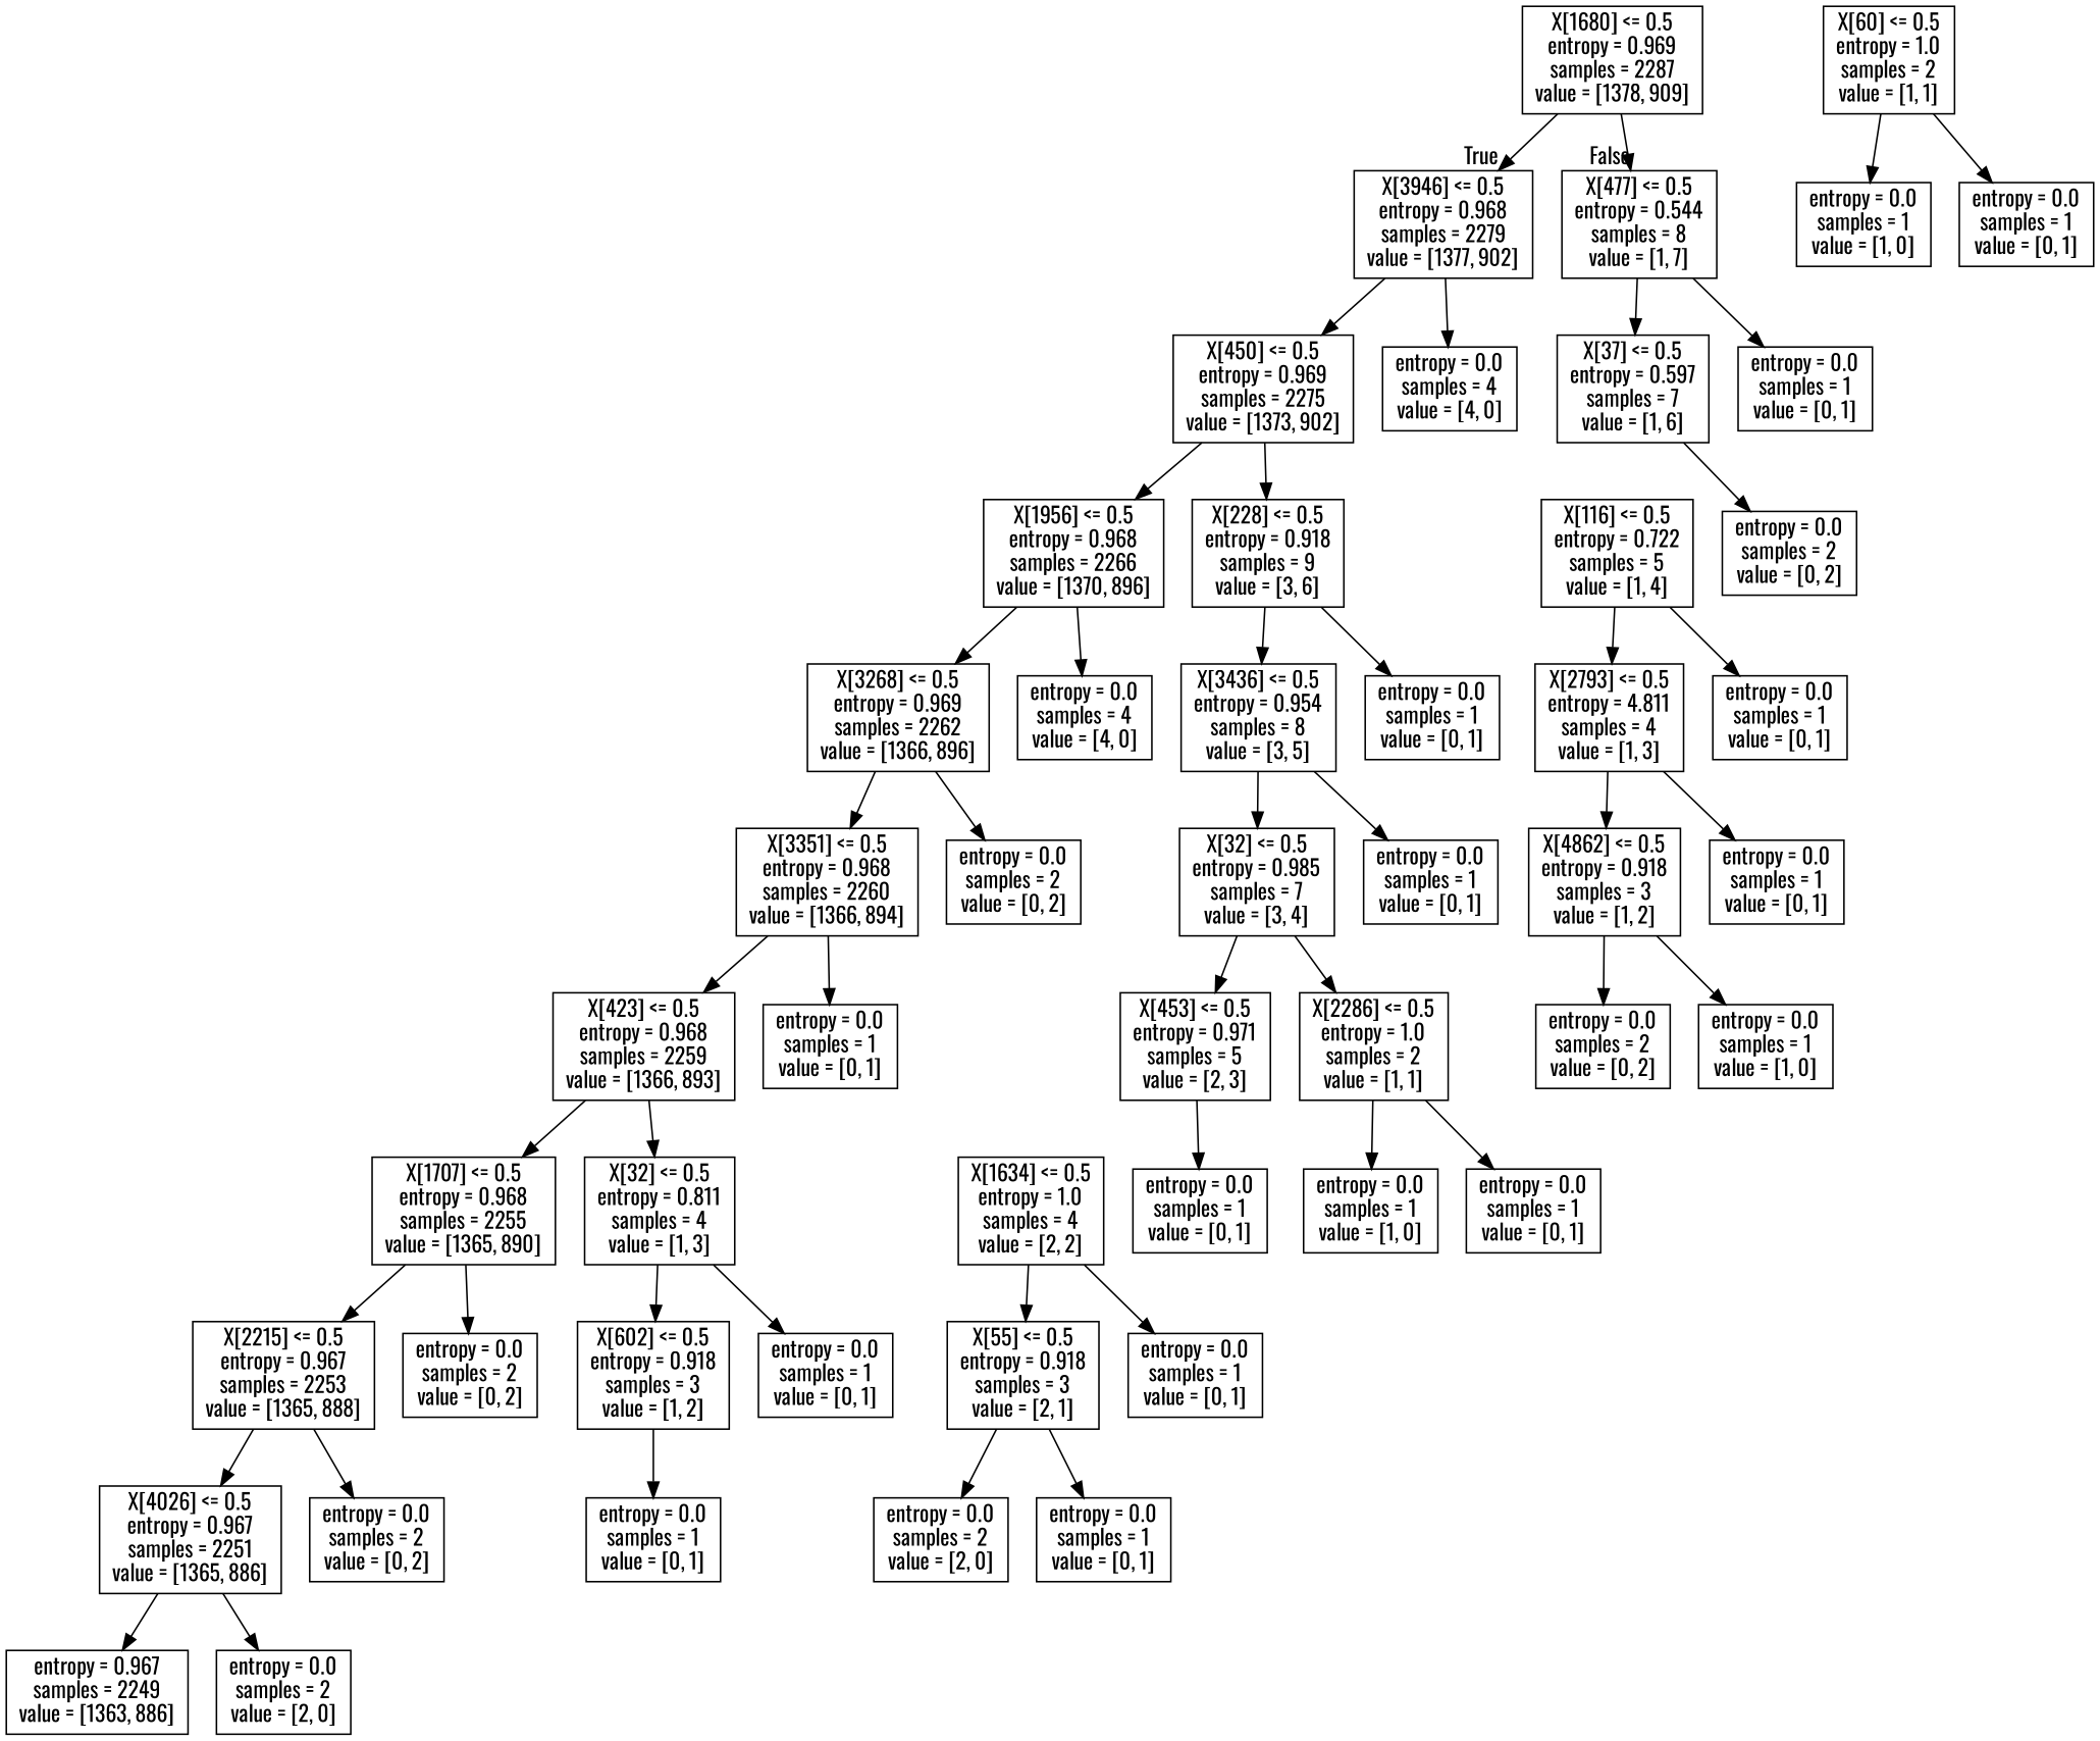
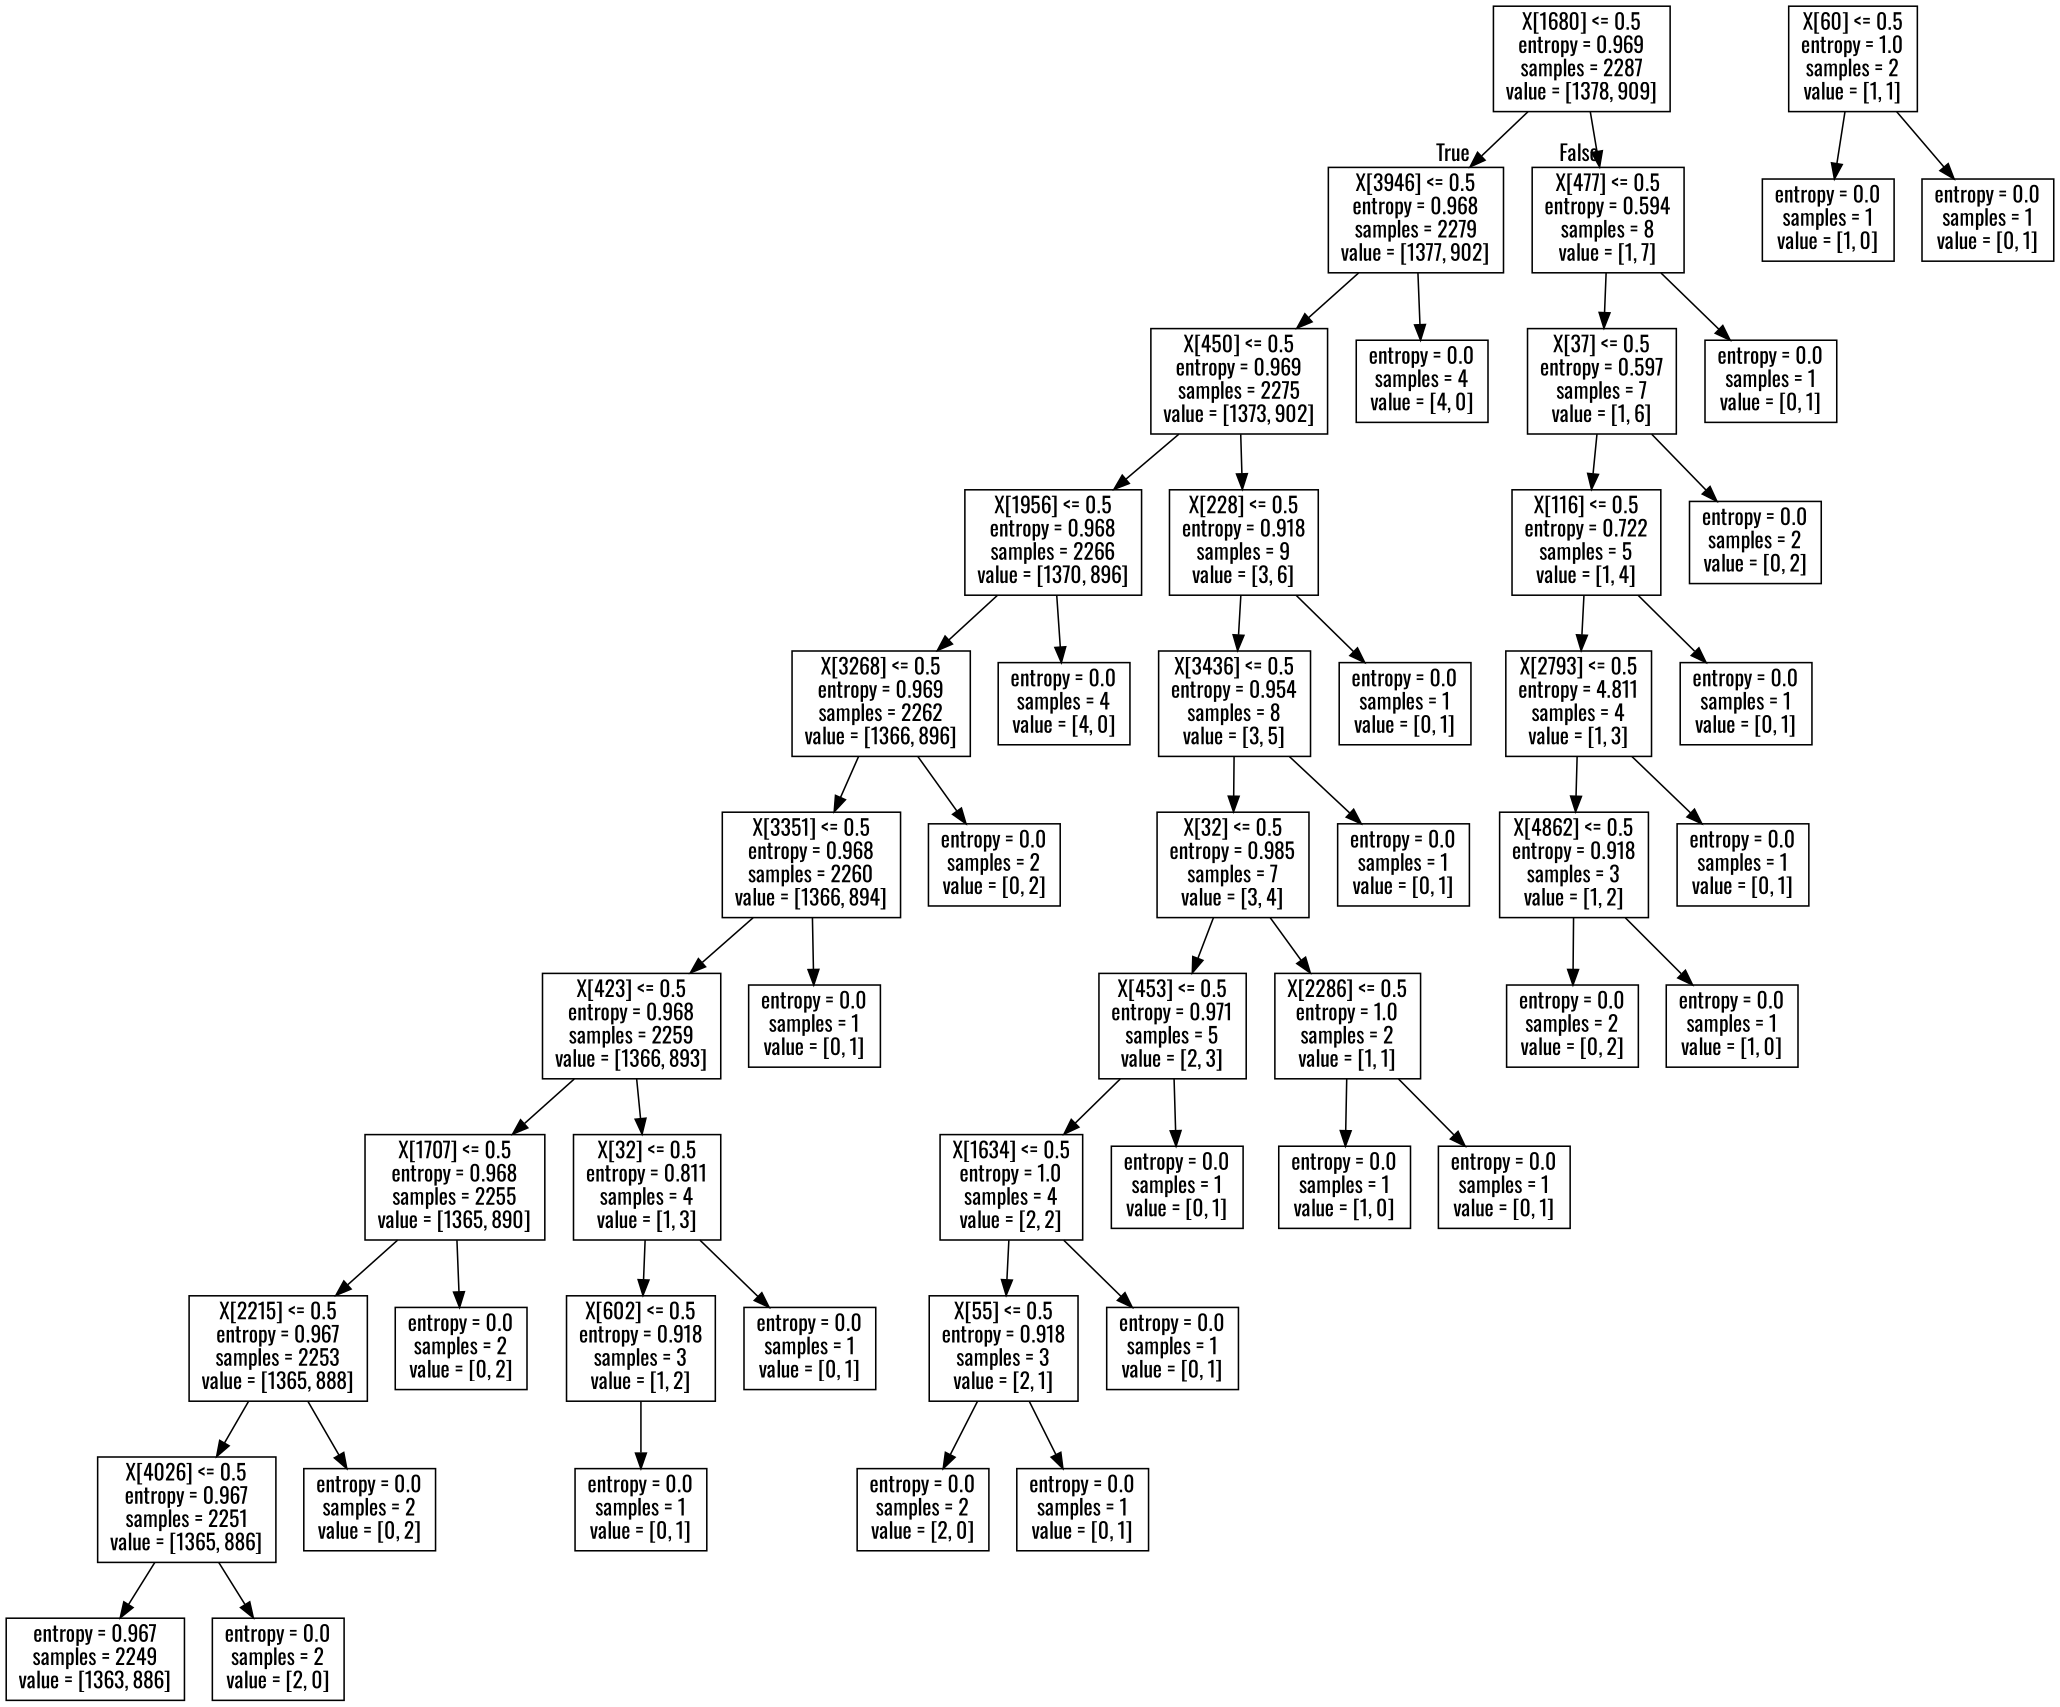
  digraph {
    fontname=Oswald
    node [fontname=Oswald shape=box]
    edge [fontname=Oswald]
    n1 [label="X[1680] <= 0.5\nentropy = 0.969\nsamples = 2287\nvalue = [1378, 909]"]
    n2 [label="X[3946] <= 0.5\nentropy = 0.968\nsamples = 2279\nvalue = [1377, 902]"]
-   n3 [label="X[477] <= 0.5\nentropy = 0.544\nsamples = 8\nvalue = [1, 7]"]
+   n3 [label="X[477] <= 0.5\nentropy = 0.594\nsamples = 8\nvalue = [1, 7]"]
    n4 [label="X[450] <= 0.5\nentropy = 0.969\nsamples = 2275\nvalue = [1373, 902]"]
    n5 [label="entropy = 0.0\nsamples = 4\nvalue = [4, 0]"]
    n6 [label="X[37] <= 0.5\nentropy = 0.597\nsamples = 7\nvalue = [1, 6]"]
    n7 [label="entropy = 0.0\nsamples = 1\nvalue = [0, 1]"]
    n8 [label="X[1956] <= 0.5\nentropy = 0.968\nsamples = 2266\nvalue = [1370, 896]"]
    n9 [label="X[228] <= 0.5\nentropy = 0.918\nsamples = 9\nvalue = [3, 6]"]
    n10 [label="X[3268] <= 0.5\nentropy = 0.969\nsamples = 2262\nvalue = [1366, 896]"]
    n11 [label="entropy = 0.0\nsamples = 4\nvalue = [4, 0]"]
    n12 [label="X[3436] <= 0.5\nentropy = 0.954\nsamples = 8\nvalue = [3, 5]"]
    n13 [label="entropy = 0.0\nsamples = 1\nvalue = [0, 1]"]
    n14 [label="X[3351] <= 0.5\nentropy = 0.968\nsamples = 2260\nvalue = [1366, 894]"]
    n15 [label="entropy = 0.0\nsamples = 2\nvalue = [0, 2]"]
    n16 [label="X[423] <= 0.5\nentropy = 0.968\nsamples = 2259\nvalue = [1366, 893]"]
    n17 [label="entropy = 0.0\nsamples = 1\nvalue = [0, 1]"]
    n18 [label="X[1707] <= 0.5\nentropy = 0.968\nsamples = 2255\nvalue = [1365, 890]"]
    n19 [label="X[32] <= 0.5\nentropy = 0.811\nsamples = 4\nvalue = [1, 3]"]
    n20 [label="X[2215] <= 0.5\nentropy = 0.967\nsamples = 2253\nvalue = [1365, 888]"]
    n21 [label="entropy = 0.0\nsamples = 2\nvalue = [0, 2]"]
    n22 [label="X[602] <= 0.5\nentropy = 0.918\nsamples = 3\nvalue = [1, 2]"]
    n23 [label="entropy = 0.0\nsamples = 1\nvalue = [0, 1]"]
    n24 [label="X[4026] <= 0.5\nentropy = 0.967\nsamples = 2251\nvalue = [1365, 886]"]
    n25 [label="entropy = 0.0\nsamples = 2\nvalue = [0, 2]"]
    n26 [label="entropy = 0.967\nsamples = 2249\nvalue = [1363, 886]"]
    n27 [label="entropy = 0.0\nsamples = 2\nvalue = [2, 0]"]
    n28 [label="entropy = 0.0\nsamples = 1\nvalue = [0, 1]"]
    n29 [label="X[60] <= 0.5\nentropy = 1.0\nsamples = 2\nvalue = [1, 1]"]
    n30 [label="entropy = 0.0\nsamples = 1\nvalue = [1, 0]"]
    n31 [label="entropy = 0.0\nsamples = 1\nvalue = [0, 1]"]
    n32 [label="X[32] <= 0.5\nentropy = 0.985\nsamples = 7\nvalue = [3, 4]"]
    n33 [label="entropy = 0.0\nsamples = 1\nvalue = [0, 1]"]
    n34 [label="X[453] <= 0.5\nentropy = 0.971\nsamples = 5\nvalue = [2, 3]"]
    n35 [label="X[2286] <= 0.5\nentropy = 1.0\nsamples = 2\nvalue = [1, 1]"]
    n36 [label="X[1634] <= 0.5\nentropy = 1.0\nsamples = 4\nvalue = [2, 2]"]
    n37 [label="entropy = 0.0\nsamples = 1\nvalue = [0, 1]"]
    n38 [label="entropy = 0.0\nsamples = 1\nvalue = [1, 0]"]
    n39 [label="entropy = 0.0\nsamples = 1\nvalue = [0, 1]"]
    n40 [label="X[55] <= 0.5\nentropy = 0.918\nsamples = 3\nvalue = [2, 1]"]
    n41 [label="entropy = 0.0\nsamples = 1\nvalue = [0, 1]"]
    n42 [label="entropy = 0.0\nsamples = 2\nvalue = [2, 0]"]
    n43 [label="entropy = 0.0\nsamples = 1\nvalue = [0, 1]"]
    n44 [label="X[116] <= 0.5\nentropy = 0.722\nsamples = 5\nvalue = [1, 4]"]
    n45 [label="entropy = 0.0\nsamples = 2\nvalue = [0, 2]"]
    n46 [label="X[2793] <= 0.5\nentropy = 4.811\nsamples = 4\nvalue = [1, 3]"]
    n47 [label="entropy = 0.0\nsamples = 1\nvalue = [0, 1]"]
    n48 [label="X[4862] <= 0.5\nentropy = 0.918\nsamples = 3\nvalue = [1, 2]"]
    n49 [label="entropy = 0.0\nsamples = 1\nvalue = [0, 1]"]
    n50 [label="entropy = 0.0\nsamples = 2\nvalue = [0, 2]"]
    n51 [label="entropy = 0.0\nsamples = 1\nvalue = [1, 0]"]
    n1 -> n2 [headlabel=True labelangle=45 labeldistance=2.5]
    n1 -> n3 [headlabel=False labelangle=-45 labeldistance=2.5]
    n2 -> n4
    n2 -> n5
    n3 -> n6
    n3 -> n7
    n4 -> n8
    n4 -> n9
+   n6 -> n44
    n6 -> n45
    n8 -> n10
    n8 -> n11
    n9 -> n12
    n9 -> n13
    n10 -> n14
    n10 -> n15
    n12 -> n32
    n12 -> n33
    n14 -> n16
    n14 -> n17
    n16 -> n18
    n16 -> n19
    n18 -> n20
    n18 -> n21
    n19 -> n22
    n19 -> n23
    n20 -> n24
    n20 -> n25
    n22 -> n28
    n24 -> n26
    n24 -> n27
    n29 -> n30
    n29 -> n31
    n32 -> n34
    n32 -> n35
+   n34 -> n36
    n34 -> n37
    n35 -> n38
    n35 -> n39
    n36 -> n40
    n36 -> n41
    n40 -> n42
    n40 -> n43
    n44 -> n46
    n44 -> n47
    n46 -> n48
    n46 -> n49
    n48 -> n50
    n48 -> n51
  }
